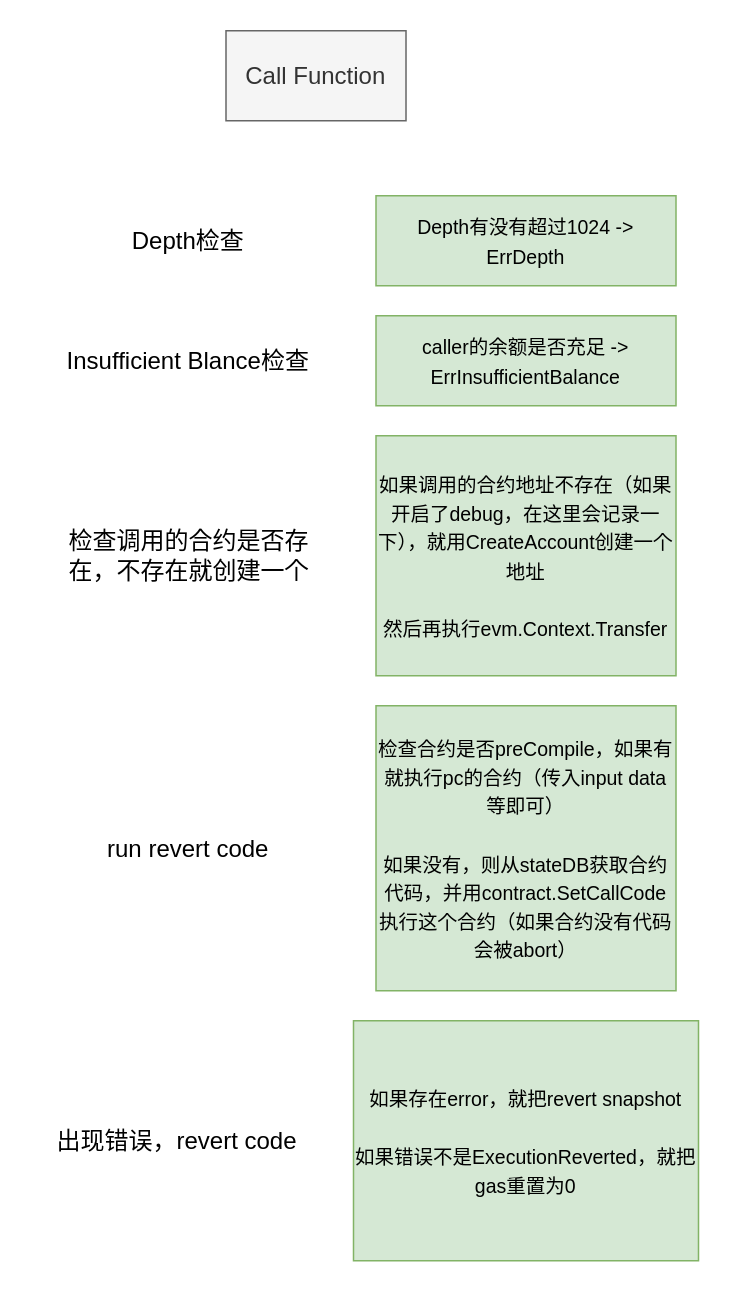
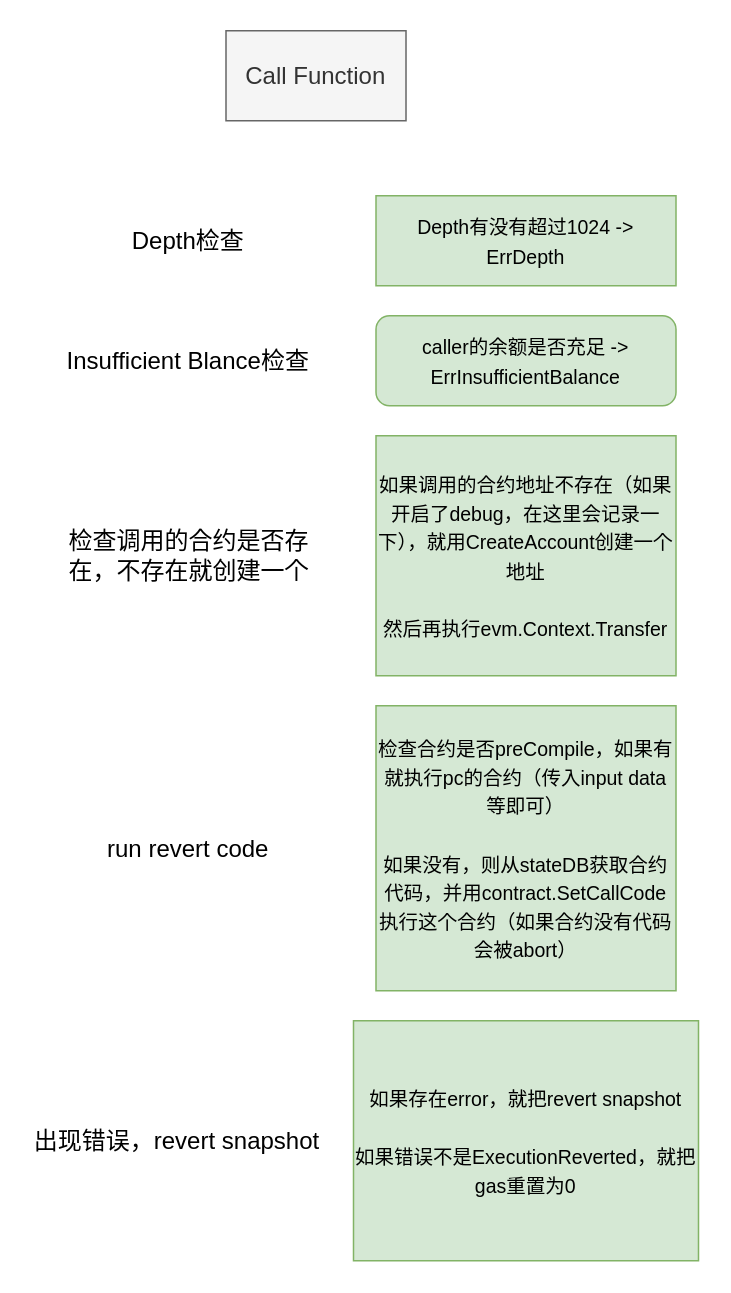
  <mxCell id="0" />
  <mxCell id="1" parent="0" />
  <mxCell id="2" value="&lt;font style=&quot;font-size: 16px;&quot;&gt;Call Function&lt;/font&gt;" style="rounded=0;whiteSpace=wrap;html=1;fillColor=#f5f5f5;fontColor=#333333;strokeColor=#666666;" vertex="1" parent="1"><mxGeometry x="150" y="20" width="120" height="60" as="geometry" /></mxCell>
  <mxCell id="3" value="&lt;font style=&quot;font-size: 13px;&quot;&gt;Depth有没有超过1024 -&amp;gt; ErrDepth&lt;/font&gt;" style="rounded=0;whiteSpace=wrap;html=1;fontSize=16;fillColor=#d5e8d4;strokeColor=#82b366;" vertex="1" parent="1"><mxGeometry x="250" y="130" width="200" height="60" as="geometry" /></mxCell>
- <mxCell id="4" value="&lt;span style=&quot;font-size: 13px;&quot;&gt;caller的余额是否充足 -&amp;gt; ErrInsufficientBalance&lt;/span&gt;" style="rounded=0;whiteSpace=wrap;html=1;fontSize=16;fillColor=#d5e8d4;strokeColor=#82b366;" vertex="1" parent="1"><mxGeometry x="250" y="210" width="200" height="60" as="geometry" /></mxCell>
+ <mxCell id="4" value="&lt;span style=&quot;font-size: 13px;&quot;&gt;caller的余额是否充足 -&amp;gt; ErrInsufficientBalance&lt;/span&gt;" style="whiteSpace=wrap;html=1;fontSize=16;fillColor=#d5e8d4;strokeColor=#82b366;rounded=1;" vertex="1" parent="1"><mxGeometry x="250" y="210" width="200" height="60" as="geometry" /></mxCell>
  <mxCell id="5" value="&lt;span style=&quot;font-size: 13px;&quot;&gt;如果调用的合约地址不存在（如果开启了debug，在这里会记录一下），就用CreateAccount创建一个地址&lt;br&gt;&lt;br&gt;然后再执行evm.Context.Transfer&lt;br&gt;&lt;/span&gt;" style="rounded=0;whiteSpace=wrap;html=1;fontSize=16;fillColor=#d5e8d4;strokeColor=#82b366;" vertex="1" parent="1"><mxGeometry x="250" y="290" width="200" height="160" as="geometry" /></mxCell>
  <mxCell id="6" value="&lt;span style=&quot;font-size: 13px;&quot;&gt;检查合约是否preCompile，如果有就执行pc的合约（传入input data等即可）&lt;br&gt;&lt;br&gt;如果没有，则从stateDB获取合约代码，并用contract.SetCallCode执行这个合约（如果合约没有代码会被abort）&lt;br&gt;&lt;/span&gt;" style="rounded=0;whiteSpace=wrap;html=1;fontSize=16;fillColor=#d5e8d4;strokeColor=#82b366;" vertex="1" parent="1"><mxGeometry x="250" y="470" width="200" height="190" as="geometry" /></mxCell>
  <mxCell id="7" value="&lt;font style=&quot;font-size: 16px;&quot;&gt;Depth检查&lt;/font&gt;" style="text;html=1;strokeColor=none;fillColor=none;align=center;verticalAlign=middle;whiteSpace=wrap;rounded=0;fontSize=13;" vertex="1" parent="1"><mxGeometry x="80" y="145" width="90" height="30" as="geometry" /></mxCell>
  <mxCell id="8" value="&lt;font style=&quot;font-size: 16px;&quot;&gt;Insufficient Blance检查&lt;/font&gt;" style="text;html=1;strokeColor=none;fillColor=none;align=center;verticalAlign=middle;whiteSpace=wrap;rounded=0;fontSize=13;" vertex="1" parent="1"><mxGeometry x="35" y="228.75" width="180" height="22.5" as="geometry" /></mxCell>
  <mxCell id="9" value="&lt;font style=&quot;font-size: 16px;&quot;&gt;检查调用的合约是否存在，不存在就创建一个&lt;/font&gt;" style="text;html=1;strokeColor=none;fillColor=none;align=center;verticalAlign=middle;whiteSpace=wrap;rounded=0;fontSize=13;" vertex="1" parent="1"><mxGeometry x="32.5" y="346.88" width="185" height="46.25" as="geometry" /></mxCell>
  <mxCell id="10" value="&lt;font style=&quot;font-size: 16px;&quot;&gt;run revert code&lt;/font&gt;" style="text;html=1;strokeColor=none;fillColor=none;align=center;verticalAlign=middle;whiteSpace=wrap;rounded=0;fontSize=13;" vertex="1" parent="1"><mxGeometry x="50" y="552.5" width="150" height="25" as="geometry" /></mxCell>
- <mxCell id="11" value="&lt;span style=&quot;font-size: 16px;&quot;&gt;出现错误，revert code&lt;/span&gt;" style="text;html=1;strokeColor=none;fillColor=none;align=center;verticalAlign=middle;whiteSpace=wrap;rounded=0;fontSize=13;" vertex="1" parent="1"><mxGeometry x="20" y="740" width="195" height="40" as="geometry" /></mxCell>
+ <mxCell id="11" value="&lt;span style=&quot;font-size: 16px;&quot;&gt;出现错误，revert snapshot&lt;/span&gt;" style="text;html=1;strokeColor=none;fillColor=none;align=center;verticalAlign=middle;whiteSpace=wrap;rounded=0;fontSize=13;" vertex="1" parent="1"><mxGeometry x="20" y="740" width="195" height="40" as="geometry" /></mxCell>
  <mxCell id="12" value="&lt;span style=&quot;font-size: 13px;&quot;&gt;如果存在error，就把revert snapshot&lt;br&gt;&lt;br&gt;如果错误不是ExecutionReverted，就把gas重置为0&lt;br&gt;&lt;/span&gt;" style="rounded=0;whiteSpace=wrap;html=1;fontSize=16;fillColor=#d5e8d4;strokeColor=#82b366;" vertex="1" parent="1"><mxGeometry x="235" y="680" width="230" height="160" as="geometry" /></mxCell>
